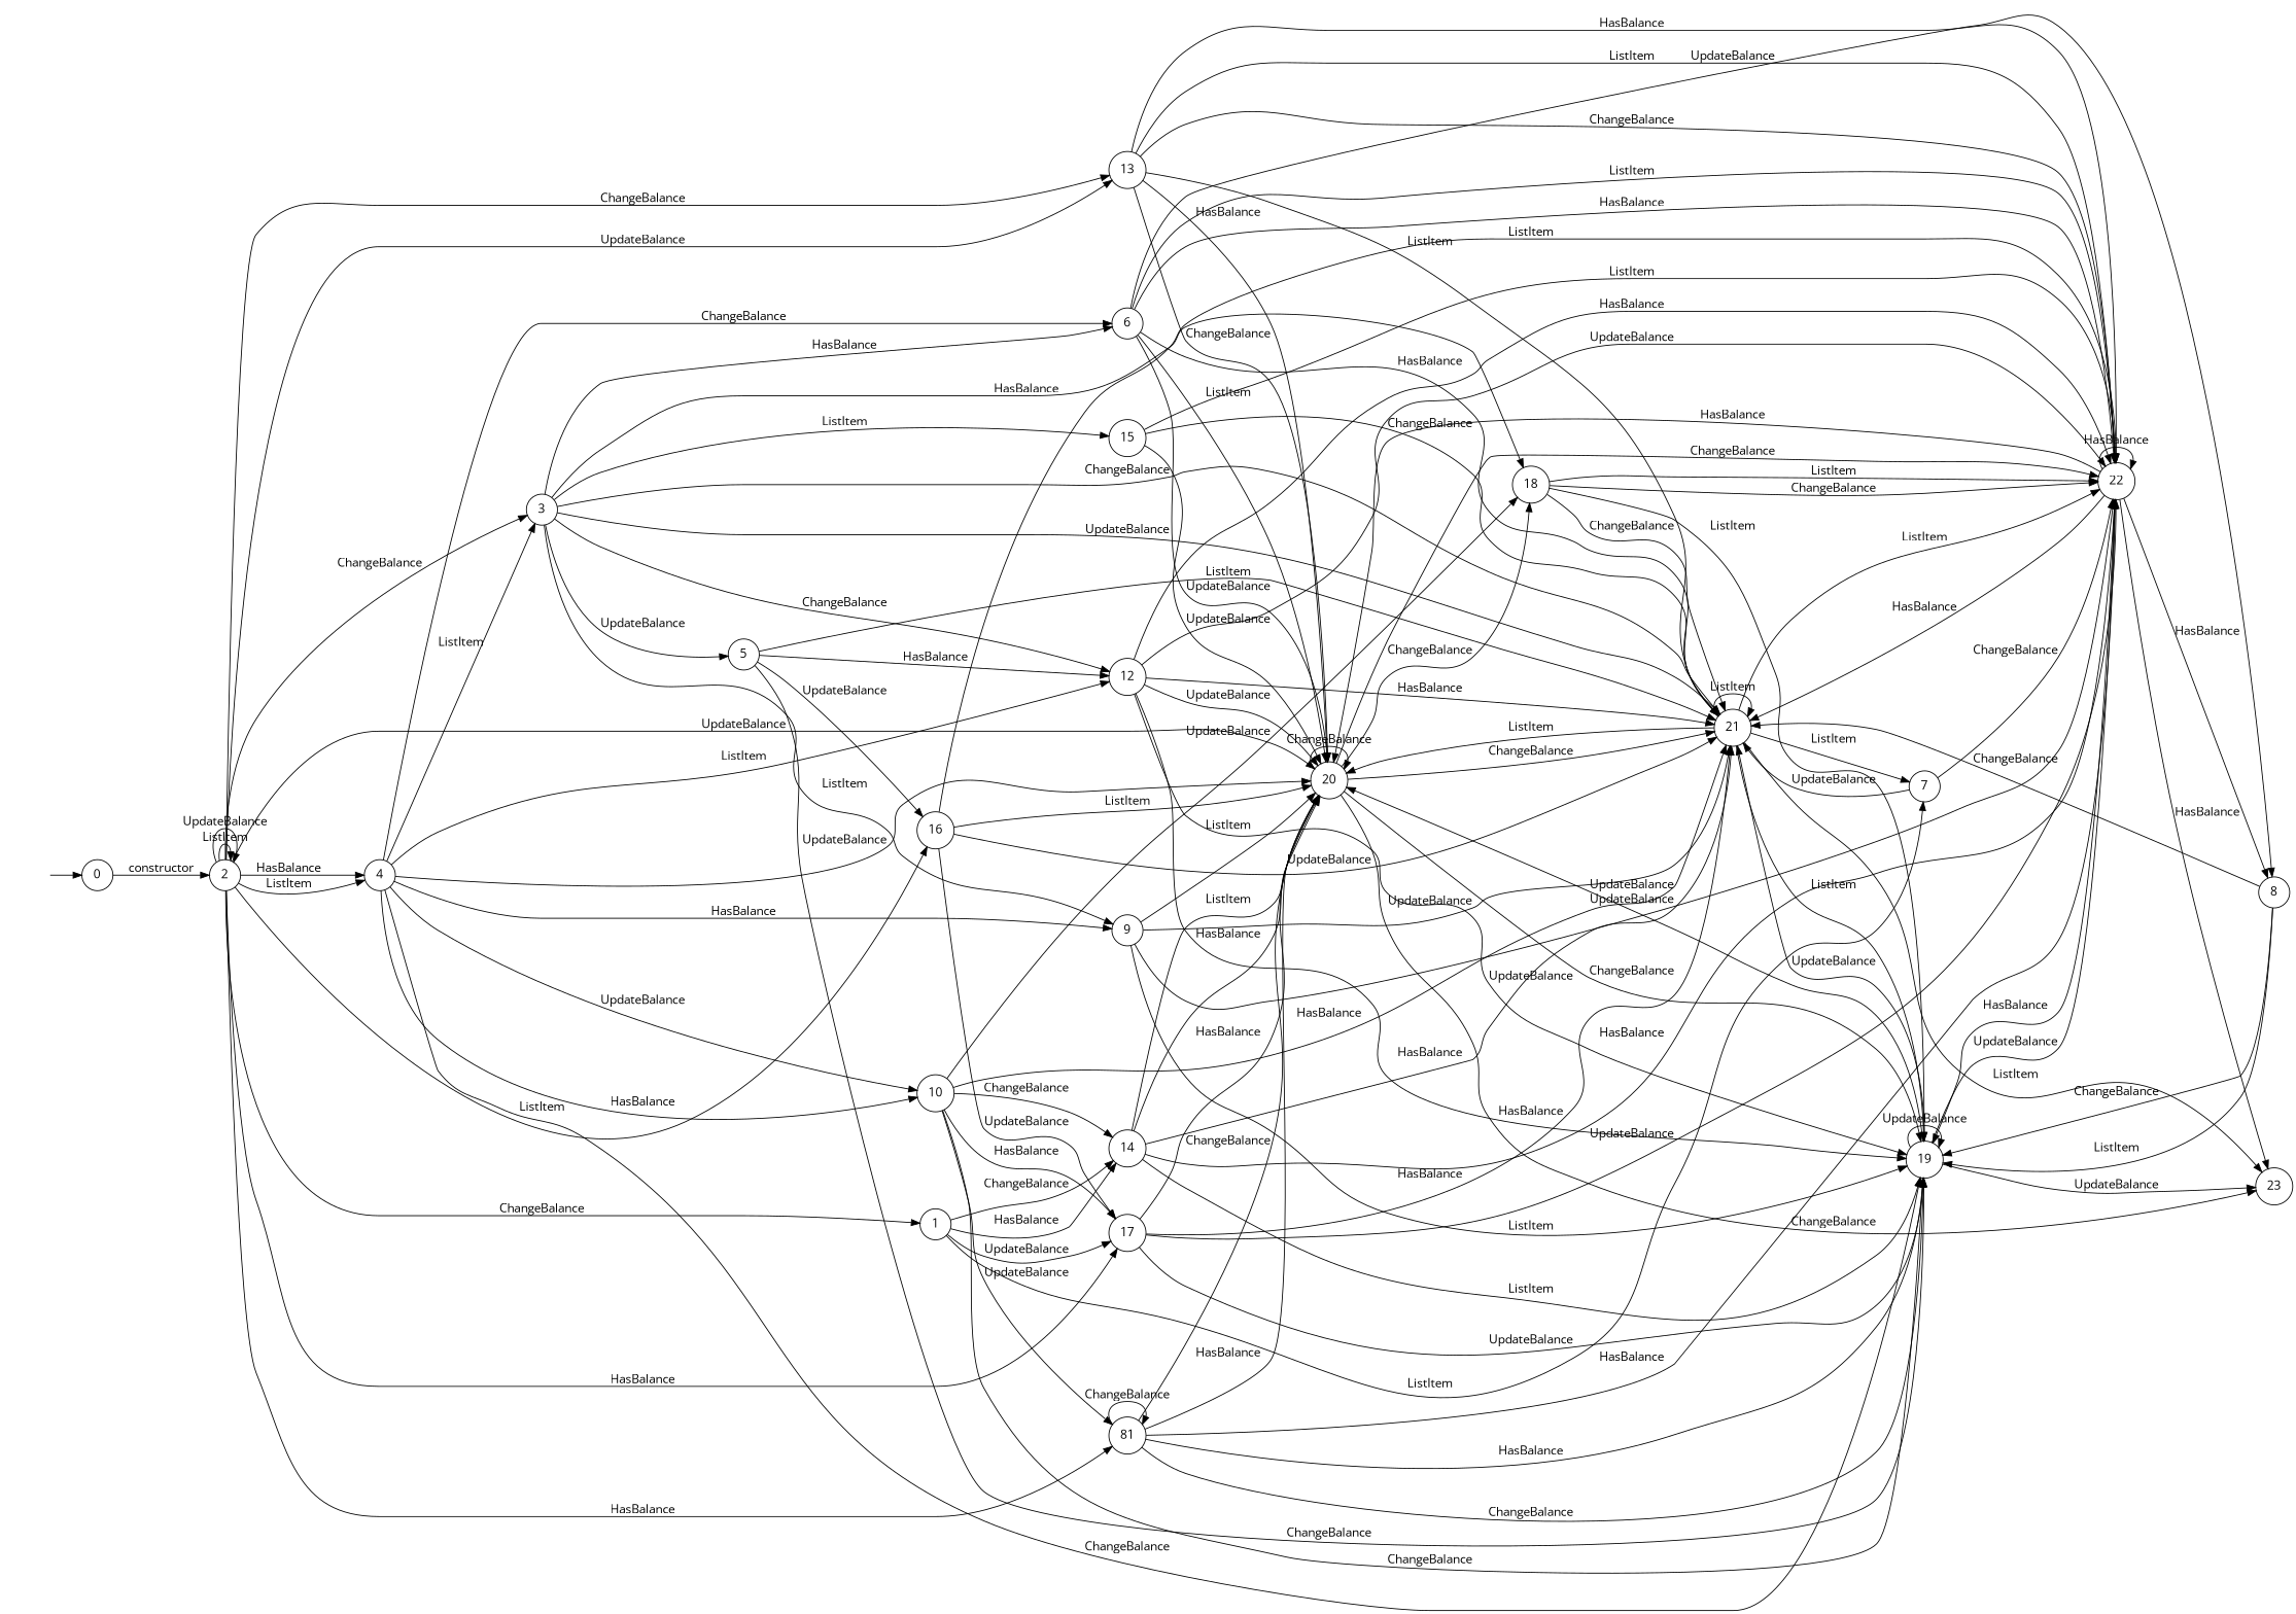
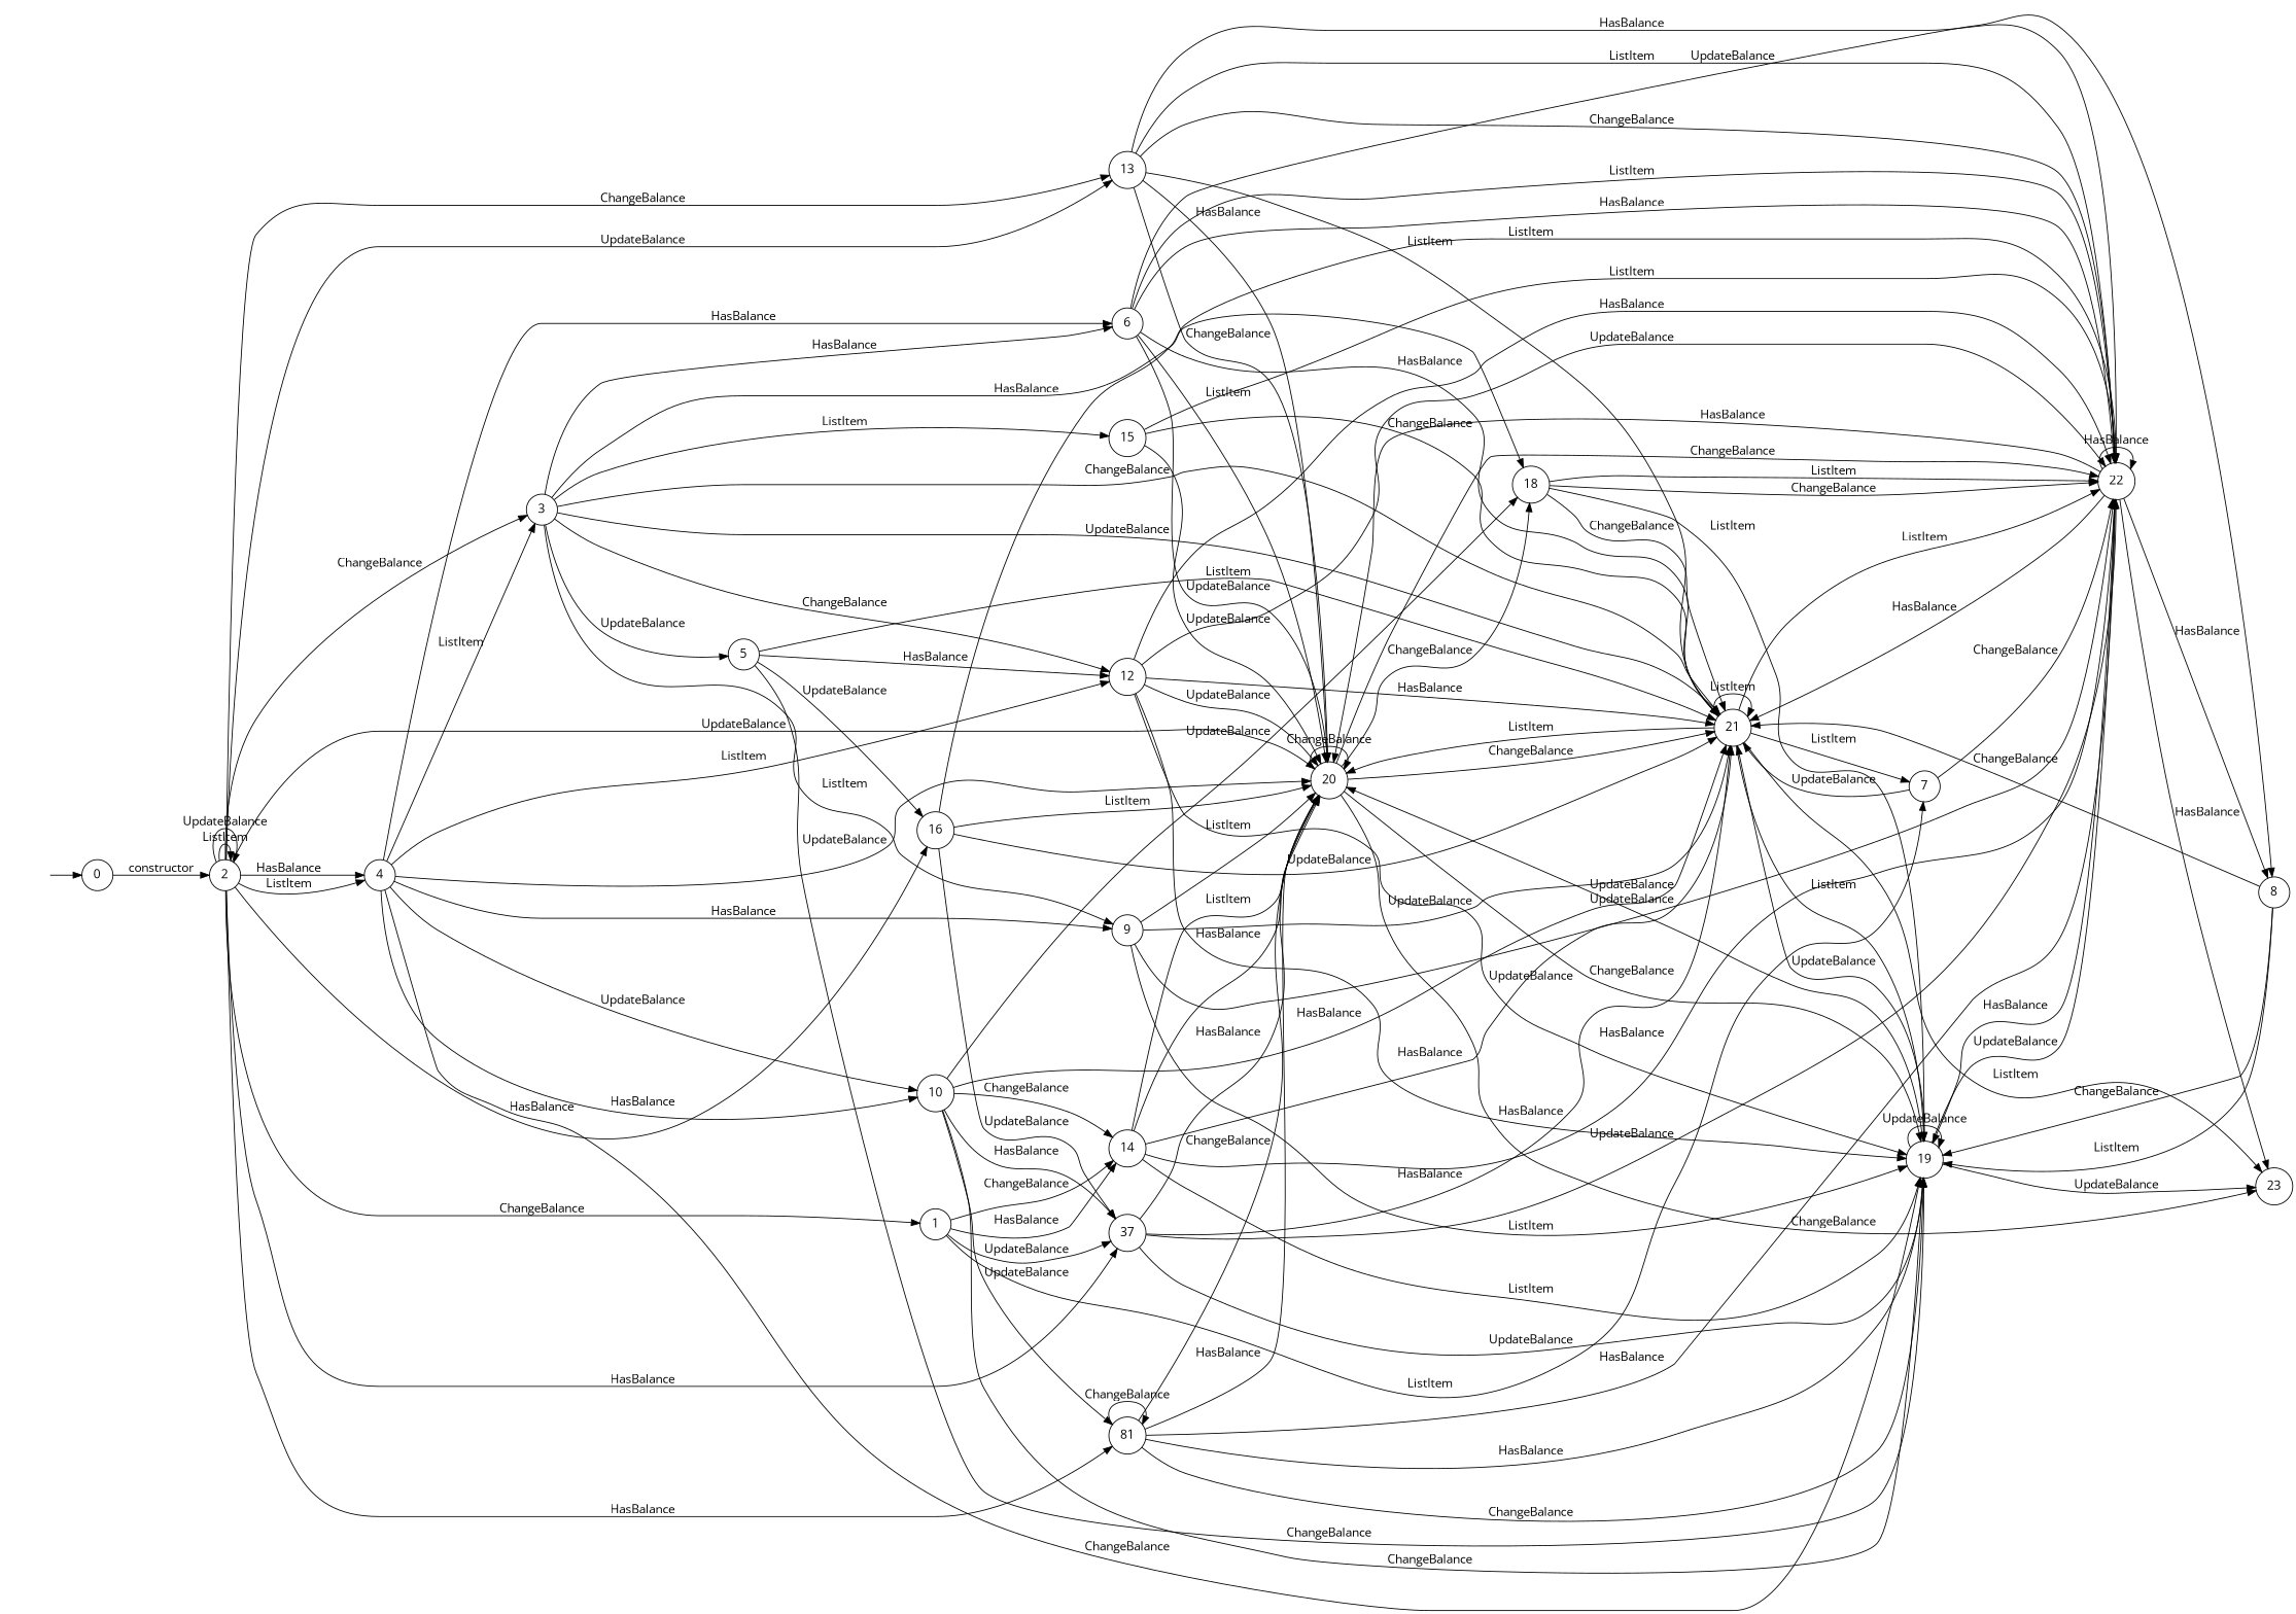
  digraph {
    fontname="Open Sans"
    rankdir=LR
    node [fontname="Open Sans" shape=circle]
    edge [fontname="Open Sans"]
    "" [shape=plaintext]
    n2 [label=0]
    n3 [label=2]
    n4 [label=21]
    n5 [label=23]
    n6 [label=20]
    n7 [label=7]
    n8 [label=22]
    n9 [label=19]
    n10 [label=18]
    n11 [label=8]
    n12 [label=9]
    n13 [label=6]
    n14 [label=13]
    n15 [label=1]
    n16 [label=14]
-   n17 [label=17]
+   n17 [label=37]
    n18 [label=81]
    n19 [label=16]
    n20 [label=4]
    n21 [label=3]
    n22 [label=12]
    n23 [label=10]
    n24 [label=5]
    n25 [label=15]
    "" -> n2
    n2 -> n3 [label=constructor]
    n3 -> n3 [label=ListItem]
    n3 -> n3 [label=UpdateBalance]
    n3 -> n6 [label=UpdateBalance]
    n3 -> n14 [label=ChangeBalance]
    n3 -> n14 [label=UpdateBalance]
    n3 -> n15 [label=ChangeBalance]
    n3 -> n17 [label=HasBalance]
    n3 -> n18 [label=HasBalance]
-   n3 -> n19 [label=ListItem]
+   n3 -> n19 [label=HasBalance]
    n3 -> n20 [label=ListItem]
    n3 -> n20 [label=HasBalance]
    n3 -> n21 [label=ChangeBalance]
    n4 -> n4 [label=ListItem]
    n4 -> n5 [label=ListItem]
    n4 -> n6 [label=ListItem]
    n4 -> n7 [label=ListItem]
    n4 -> n8 [label=ListItem]
    n4 -> n9 [label=ListItem]
    n6 -> n4 [label=ChangeBalance]
    n6 -> n5 [label=ChangeBalance]
    n6 -> n6 [label=ChangeBalance]
    n6 -> n8 [label=ChangeBalance]
    n6 -> n9 [label=ChangeBalance]
    n6 -> n10 [label=ChangeBalance]
    n7 -> n4 [label=UpdateBalance]
    n7 -> n8 [label=ChangeBalance]
    n8 -> n4 [label=HasBalance]
    n8 -> n5 [label=HasBalance]
    n8 -> n6 [label=HasBalance]
    n8 -> n8 [label=HasBalance]
    n8 -> n9 [label=HasBalance]
    n8 -> n11 [label=HasBalance]
    n9 -> n4 [label=UpdateBalance]
    n9 -> n5 [label=UpdateBalance]
    n9 -> n6 [label=UpdateBalance]
    n9 -> n8 [label=UpdateBalance]
    n9 -> n9 [label=UpdateBalance]
    n10 -> n4 [label=ChangeBalance]
    n10 -> n8 [label=ListItem]
    n10 -> n8 [label=ChangeBalance]
    n10 -> n9 [label=ListItem]
    n11 -> n4 [label=ChangeBalance]
    n11 -> n9 [label=ChangeBalance]
    n11 -> n9 [label=ListItem]
    n12 -> n4 [label=UpdateBalance]
    n12 -> n6 [label=ListItem]
    n12 -> n8 [label=UpdateBalance]
    n12 -> n9 [label=ListItem]
    n13 -> n4 [label=HasBalance]
    n13 -> n6 [label=UpdateBalance]
    n13 -> n6 [label=ListItem]
    n13 -> n8 [label=ListItem]
    n13 -> n8 [label=HasBalance]
    n13 -> n11 [label=UpdateBalance]
    n14 -> n4 [label=ListItem]
    n14 -> n6 [label=HasBalance]
    n14 -> n6 [label=ChangeBalance]
    n14 -> n8 [label=HasBalance]
    n14 -> n8 [label=ListItem]
    n14 -> n8 [label=ChangeBalance]
    n15 -> n7 [label=ListItem]
    n15 -> n16 [label=ChangeBalance]
    n15 -> n16 [label=HasBalance]
    n15 -> n17 [label=UpdateBalance]
    n16 -> n4 [label=HasBalance]
    n16 -> n6 [label=HasBalance]
    n16 -> n6 [label=ListItem]
    n16 -> n8 [label=HasBalance]
    n16 -> n9 [label=ListItem]
    n17 -> n4 [label=HasBalance]
    n17 -> n6 [label=HasBalance]
    n17 -> n8 [label=UpdateBalance]
    n17 -> n9 [label=UpdateBalance]
    n18 -> n6 [label=ChangeBalance]
    n18 -> n6 [label=HasBalance]
    n18 -> n8 [label=HasBalance]
    n18 -> n9 [label=ChangeBalance]
    n18 -> n9 [label=HasBalance]
    n18 -> n18 [label=ChangeBalance]
    n19 -> n4 [label=UpdateBalance]
    n19 -> n6 [label=ListItem]
    n19 -> n8 [label=ListItem]
    n19 -> n17 [label=UpdateBalance]
    n20 -> n6 [label=UpdateBalance]
    n20 -> n9 [label=ChangeBalance]
    n20 -> n12 [label=HasBalance]
-   n20 -> n13 [label=ChangeBalance]
+   n20 -> n13 [label=HasBalance]
    n20 -> n21 [label=ListItem]
    n20 -> n22 [label=ListItem]
    n20 -> n23 [label=HasBalance]
    n20 -> n23 [label=UpdateBalance]
    n21 -> n4 [label=UpdateBalance]
    n21 -> n4 [label=ChangeBalance]
    n21 -> n10 [label=HasBalance]
    n21 -> n12 [label=ListItem]
    n21 -> n13 [label=HasBalance]
    n21 -> n22 [label=ChangeBalance]
    n21 -> n24 [label=UpdateBalance]
    n21 -> n25 [label=ListItem]
    n22 -> n4 [label=HasBalance]
    n22 -> n6 [label=UpdateBalance]
    n22 -> n8 [label=UpdateBalance]
    n22 -> n8 [label=HasBalance]
    n22 -> n9 [label=UpdateBalance]
    n22 -> n9 [label=HasBalance]
    n23 -> n4 [label=HasBalance]
    n23 -> n9 [label=ChangeBalance]
    n23 -> n10 [label=UpdateBalance]
    n23 -> n16 [label=ChangeBalance]
    n23 -> n17 [label=HasBalance]
    n23 -> n18 [label=UpdateBalance]
    n24 -> n4 [label=ListItem]
    n24 -> n9 [label=ChangeBalance]
    n24 -> n19 [label=UpdateBalance]
    n24 -> n22 [label=HasBalance]
    n25 -> n4 [label=ChangeBalance]
    n25 -> n6 [label=UpdateBalance]
    n25 -> n8 [label=ListItem]
  }
